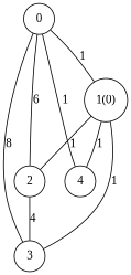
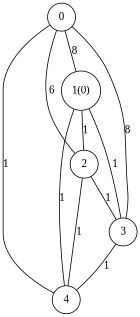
  graph {
    fontname="Liberation Serif"
    node [fontname="Liberation Serif" shape=circle]
    edge [fontname="Liberation Serif"]
    n1 [label=0]
    n2 [label="1(0)"]
    n3 [label=2]
    n4 [label=3]
    n5 [label=4]
-   n1 -- n2 [label=1]
+   n1 -- n2 [label=8]
    n1 -- n3 [label=6]
    n1 -- n4 [label=8]
    n1 -- n5 [label=1]
    n2 -- n3 [label=1]
    n2 -- n4 [label=1]
    n2 -- n5 [label=1]
-   n3 -- n4 [label=4]
+   n3 -- n4 [label=1]
+   n3 -- n5 [label=1]
+   n4 -- n5 [label=1]
  }
